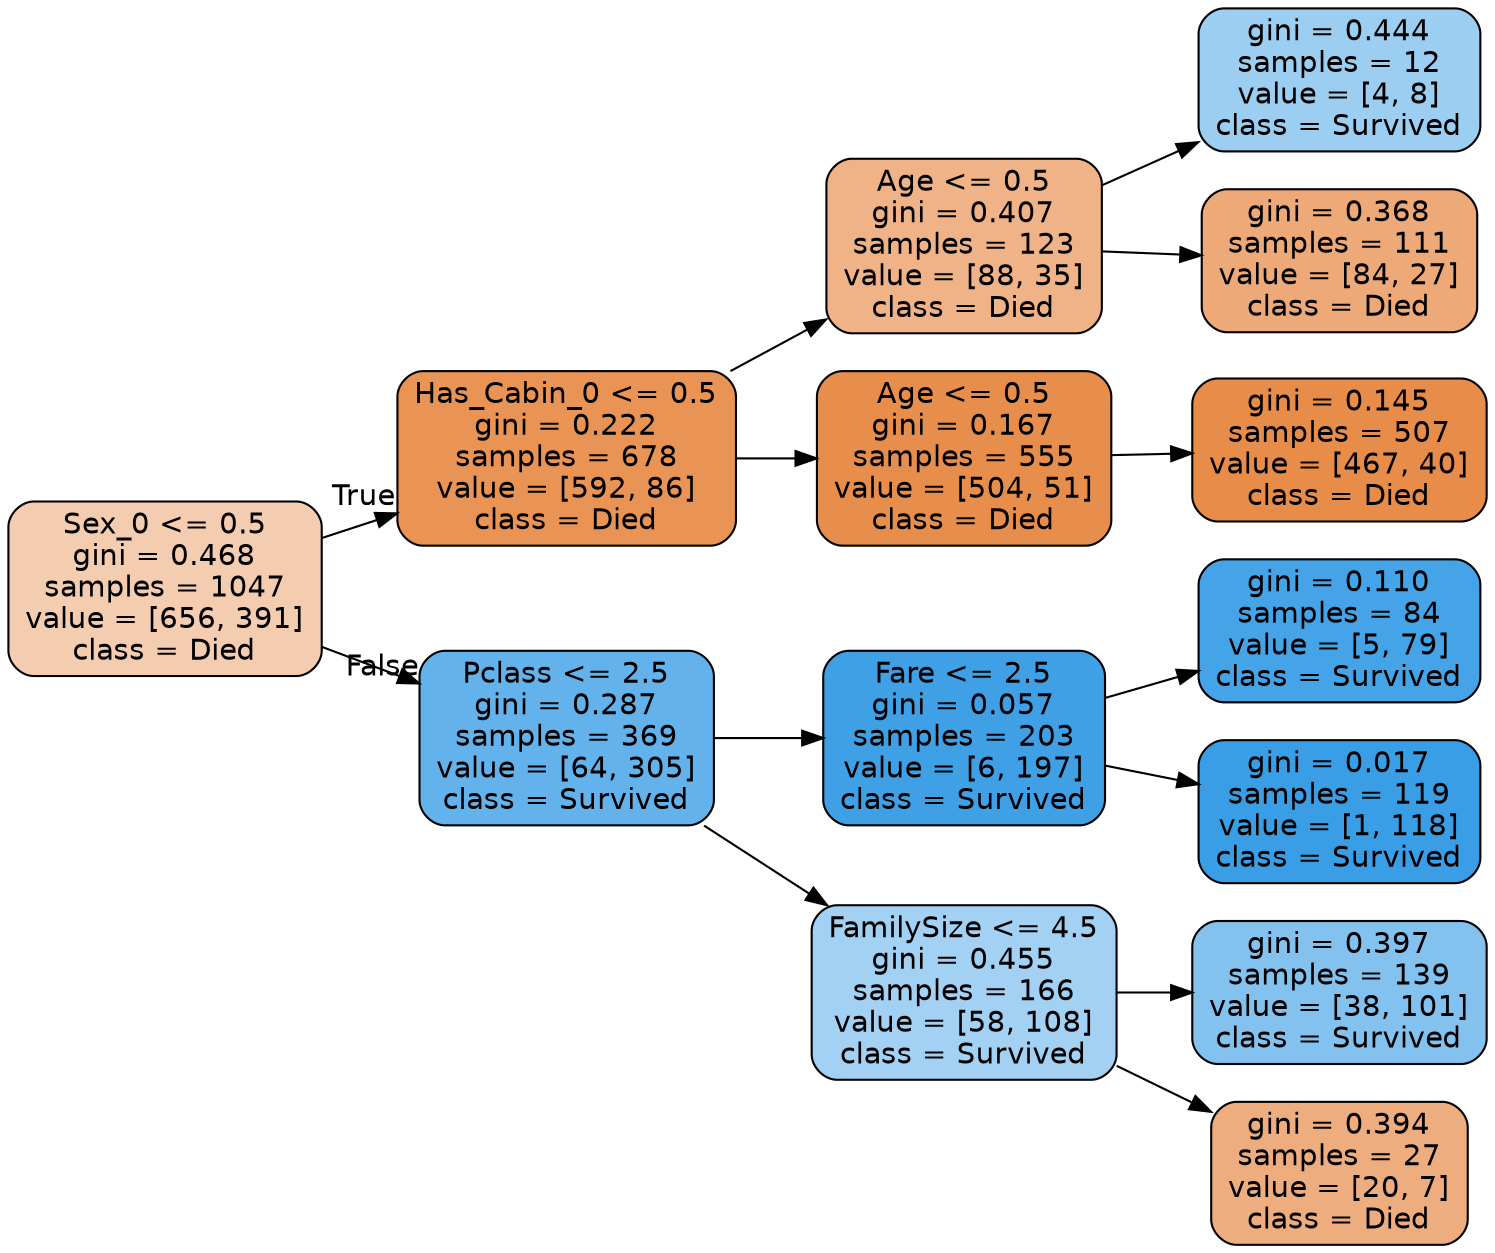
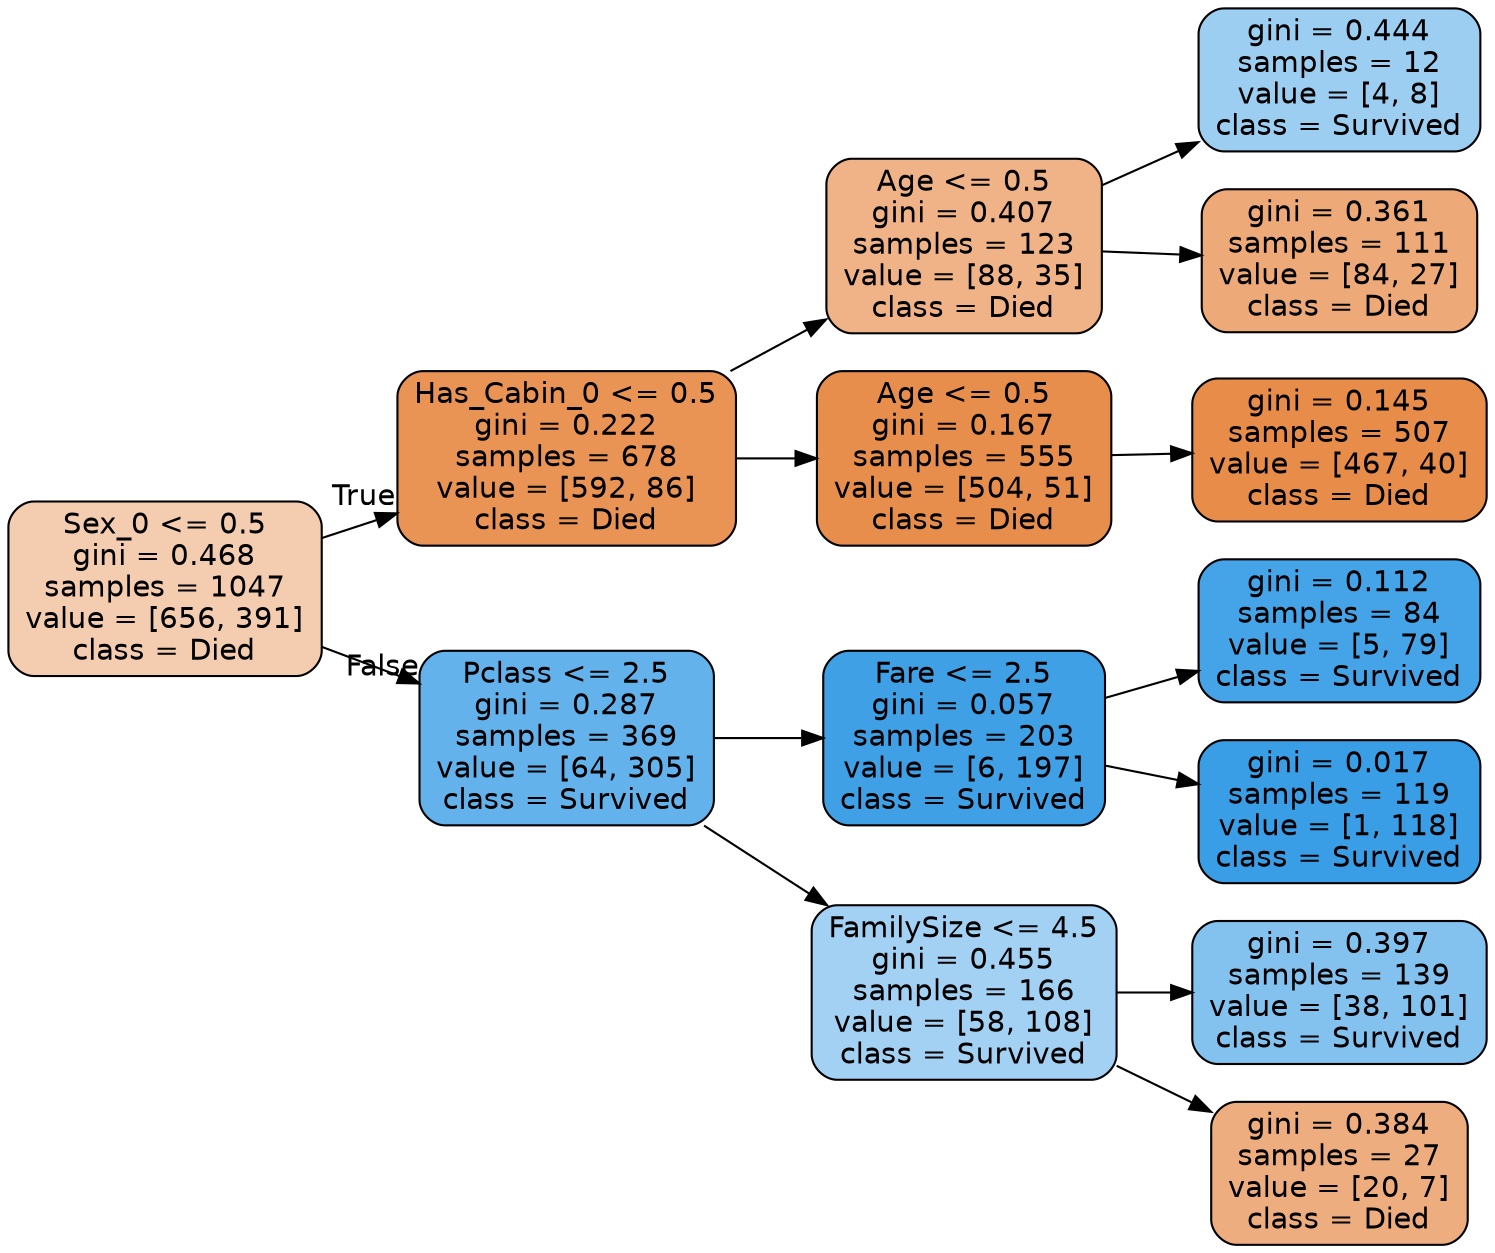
  digraph {
    rankdir=LR
    node [color=black fontname=helvetica shape=box style="filled, rounded"]
    edge [fontname=helvetica]
    n1 [fillcolor="#e5813967" label="Sex_0 <= 0.5\ngini = 0.468\nsamples = 1047\nvalue = [656, 391]\nclass = Died"]
    n2 [fillcolor="#e58139da" label="Has_Cabin_0 <= 0.5\ngini = 0.222\nsamples = 678\nvalue = [592, 86]\nclass = Died"]
    n3 [fillcolor="#399de5c9" label="Pclass <= 2.5\ngini = 0.287\nsamples = 369\nvalue = [64, 305]\nclass = Survived"]
    n4 [fillcolor="#e581399a" label="Age <= 0.5\ngini = 0.407\nsamples = 123\nvalue = [88, 35]\nclass = Died"]
    n5 [fillcolor="#e58139e5" label="Age <= 0.5\ngini = 0.167\nsamples = 555\nvalue = [504, 51]\nclass = Died"]
    n6 [fillcolor="#399de5f7" label="Fare <= 2.5\ngini = 0.057\nsamples = 203\nvalue = [6, 197]\nclass = Survived"]
    n7 [fillcolor="#399de576" label="FamilySize <= 4.5\ngini = 0.455\nsamples = 166\nvalue = [58, 108]\nclass = Survived"]
    n8 [fillcolor="#399de57f" label="gini = 0.444\nsamples = 12\nvalue = [4, 8]\nclass = Survived"]
-   n9 [fillcolor="#e58139ad" label="gini = 0.368\nsamples = 111\nvalue = [84, 27]\nclass = Died"]
+   n9 [fillcolor="#e58139ad" label="gini = 0.361\nsamples = 111\nvalue = [84, 27]\nclass = Died"]
    n10 [fillcolor="#e58139e9" label="gini = 0.145\nsamples = 507\nvalue = [467, 40]\nclass = Died"]
-   n11 [fillcolor="#399de5ef" label="gini = 0.110\nsamples = 84\nvalue = [5, 79]\nclass = Survived"]
+   n11 [fillcolor="#399de5ef" label="gini = 0.112\nsamples = 84\nvalue = [5, 79]\nclass = Survived"]
    n12 [fillcolor="#399de5fd" label="gini = 0.017\nsamples = 119\nvalue = [1, 118]\nclass = Survived"]
    n13 [fillcolor="#399de59f" label="gini = 0.397\nsamples = 139\nvalue = [38, 101]\nclass = Survived"]
-   n14 [fillcolor="#e58139a6" label="gini = 0.394\nsamples = 27\nvalue = [20, 7]\nclass = Died"]
+   n14 [fillcolor="#e58139a6" label="gini = 0.384\nsamples = 27\nvalue = [20, 7]\nclass = Died"]
    n1 -> n2 [headlabel=True labelangle=45 labeldistance=2.5]
    n1 -> n3 [headlabel=False labelangle=-45 labeldistance=2.5]
    n2 -> n4
    n2 -> n5
    n3 -> n6
    n3 -> n7
    n4 -> n8
    n4 -> n9
    n5 -> n10
    n6 -> n11
    n6 -> n12
    n7 -> n13
    n7 -> n14
  }
